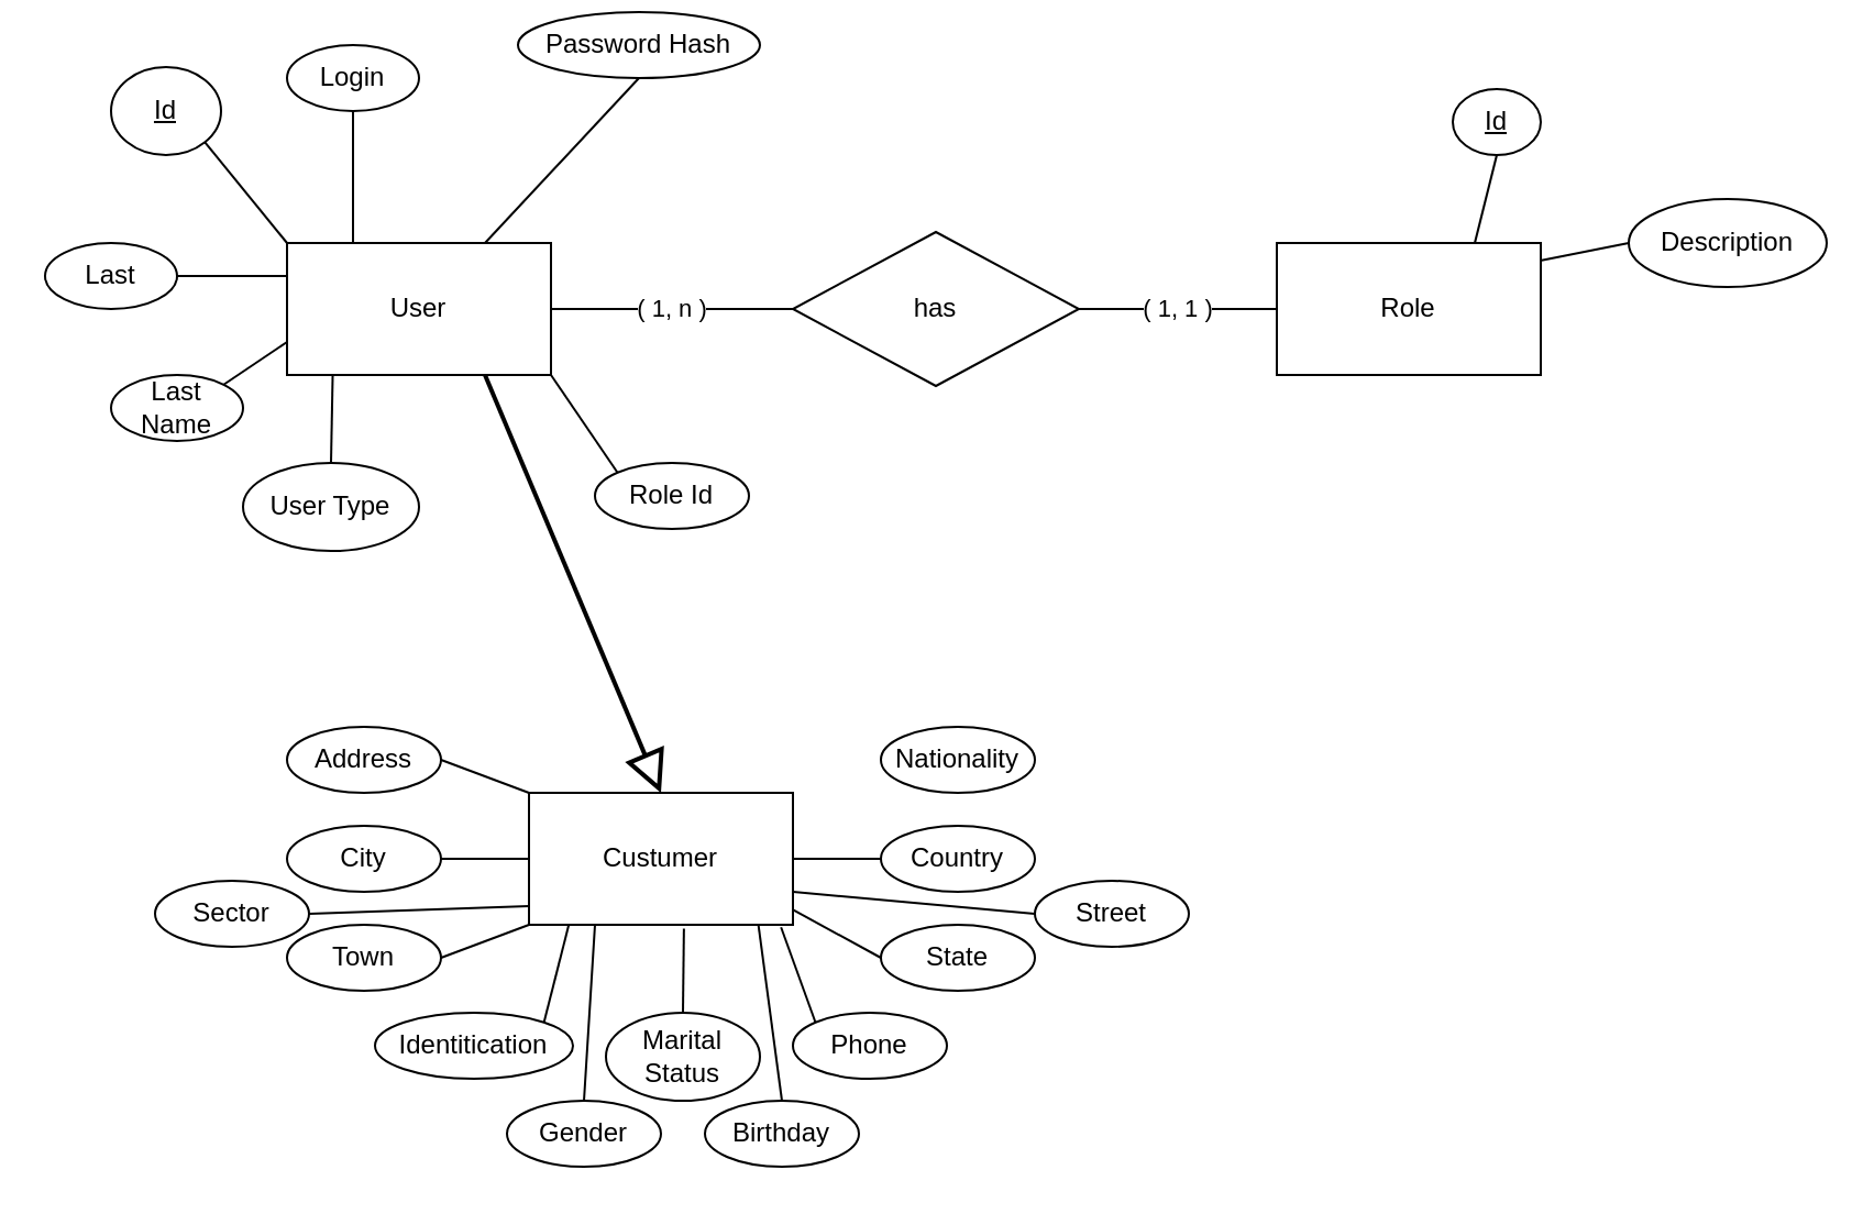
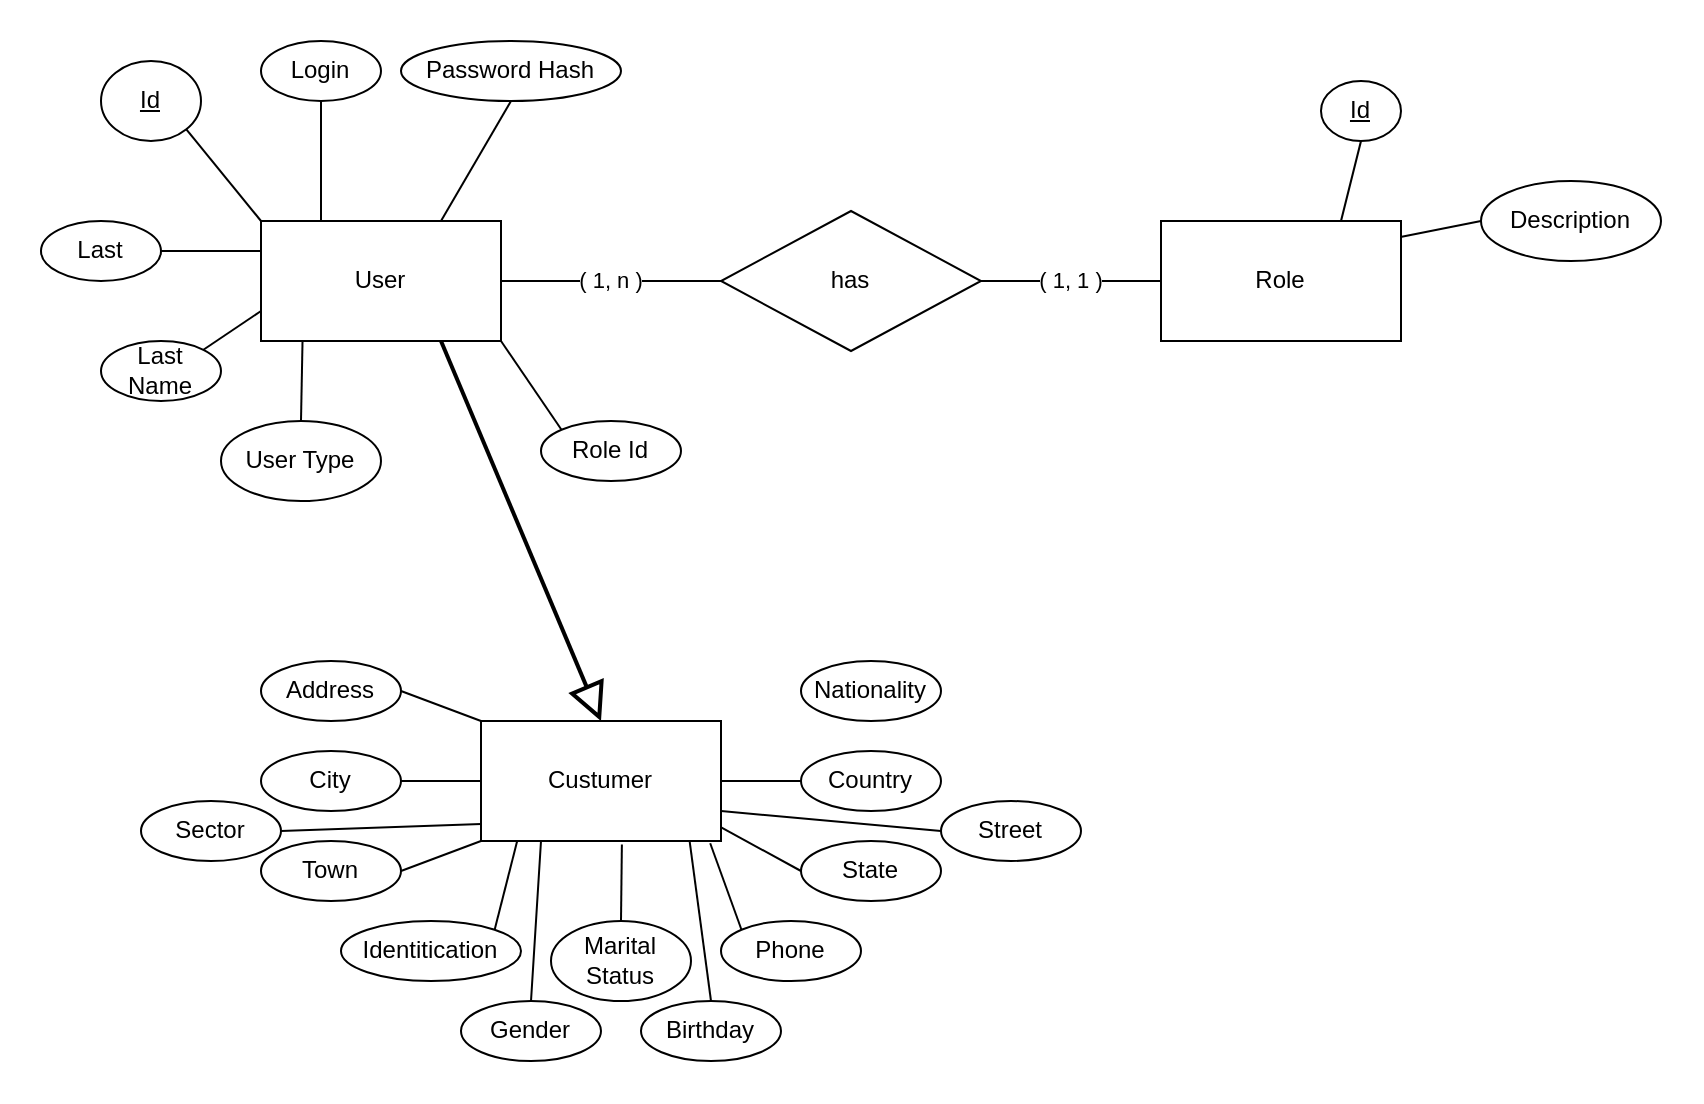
  <mxCell id="0" />
  <mxCell id="1" parent="0" />
  <mxCell id="2" value="( 1, n )" style="edgeStyle=none;html=1;entryX=0;entryY=0.5;entryDx=0;entryDy=0;endArrow=none;endFill=0;" parent="1" source="4" target="25" edge="1"><mxGeometry x="-0.003" relative="1" as="geometry"><mxPoint as="offset" /></mxGeometry></mxCell>
  <mxCell id="3" style="edgeStyle=none;html=1;exitX=0.75;exitY=1;exitDx=0;exitDy=0;entryX=0.5;entryY=0;entryDx=0;entryDy=0;endArrow=block;endFill=0;targetPerimeterSpacing=4;endSize=14;startSize=11;strokeWidth=2;" parent="1" source="4" target="51" edge="1"><mxGeometry relative="1" as="geometry" /></mxCell>
  <mxCell id="4" value="User" style="rounded=0;whiteSpace=wrap;html=1;" parent="1" vertex="1"><mxGeometry x="130" y="110" width="120" height="60" as="geometry" /></mxCell>
  <mxCell id="5" value="( 1, 1 )" style="edgeStyle=none;html=1;exitX=0;exitY=0.5;exitDx=0;exitDy=0;endArrow=none;endFill=0;" parent="1" source="6" target="25" edge="1"><mxGeometry relative="1" as="geometry" /></mxCell>
  <mxCell id="6" value="Role" style="rounded=0;whiteSpace=wrap;html=1;movable=1;resizable=1;rotatable=1;deletable=1;editable=1;connectable=1;" parent="1" vertex="1"><mxGeometry x="580" y="110" width="120" height="60" as="geometry" /></mxCell>
  <mxCell id="7" style="edgeStyle=none;html=1;exitX=1;exitY=1;exitDx=0;exitDy=0;entryX=0;entryY=0;entryDx=0;entryDy=0;endArrow=none;endFill=0;" parent="1" source="8" target="4" edge="1"><mxGeometry relative="1" as="geometry" /></mxCell>
  <mxCell id="8" value="Id" style="ellipse;whiteSpace=wrap;html=1;fontStyle=4" parent="1" vertex="1"><mxGeometry x="50" y="30" width="50" height="40" as="geometry" /></mxCell>
  <mxCell id="9" style="edgeStyle=none;html=1;exitX=0.5;exitY=1;exitDx=0;exitDy=0;entryX=0.25;entryY=0;entryDx=0;entryDy=0;endArrow=none;endFill=0;" parent="1" source="10" target="4" edge="1"><mxGeometry relative="1" as="geometry" /></mxCell>
  <mxCell id="10" value="Login" style="ellipse;whiteSpace=wrap;html=1;" parent="1" vertex="1"><mxGeometry x="130" y="20" width="60" height="30" as="geometry" /></mxCell>
- <mxCell id="11" value="Password Hash" style="ellipse;whiteSpace=wrap;html=1;" parent="1" vertex="1"><mxGeometry x="235" y="5" width="110" height="30" as="geometry" /></mxCell>
+ <mxCell id="11" value="Password Hash" style="ellipse;whiteSpace=wrap;html=1;" parent="1" vertex="1"><mxGeometry x="200" y="20" width="110" height="30" as="geometry" /></mxCell>
  <mxCell id="12" style="edgeStyle=none;html=1;exitX=1;exitY=0.5;exitDx=0;exitDy=0;entryX=0;entryY=0.25;entryDx=0;entryDy=0;endArrow=none;endFill=0;" parent="1" source="13" target="4" edge="1"><mxGeometry relative="1" as="geometry" /></mxCell>
  <mxCell id="13" value="Last" style="ellipse;whiteSpace=wrap;html=1;" parent="1" vertex="1"><mxGeometry x="20" y="110" width="60" height="30" as="geometry" /></mxCell>
  <mxCell id="14" style="edgeStyle=none;html=1;exitX=1;exitY=0;exitDx=0;exitDy=0;entryX=0;entryY=0.75;entryDx=0;entryDy=0;endArrow=none;endFill=0;" parent="1" source="15" target="4" edge="1"><mxGeometry relative="1" as="geometry" /></mxCell>
  <mxCell id="15" value="Last Name" style="ellipse;whiteSpace=wrap;html=1;" parent="1" vertex="1"><mxGeometry x="50" y="170" width="60" height="30" as="geometry" /></mxCell>
  <mxCell id="16" style="edgeStyle=none;html=1;exitX=0.5;exitY=0;exitDx=0;exitDy=0;entryX=0.173;entryY=1.002;entryDx=0;entryDy=0;entryPerimeter=0;endArrow=none;endFill=0;" parent="1" source="17" target="4" edge="1"><mxGeometry relative="1" as="geometry" /></mxCell>
  <mxCell id="17" value="User Type" style="ellipse;whiteSpace=wrap;html=1;" parent="1" vertex="1"><mxGeometry x="110" y="210" width="80" height="40" as="geometry" /></mxCell>
  <mxCell id="18" style="edgeStyle=none;html=1;exitX=0;exitY=0;exitDx=0;exitDy=0;entryX=1;entryY=1;entryDx=0;entryDy=0;endArrow=none;endFill=0;" parent="1" source="19" target="4" edge="1"><mxGeometry relative="1" as="geometry" /></mxCell>
  <mxCell id="19" value="Role&amp;nbsp;Id&lt;span style=&quot;color: rgba(0, 0, 0, 0); font-family: monospace; font-size: 0px; text-align: start;&quot;&gt;%3CmxGraphModel%3E%3Croot%3E%3CmxCell%20id%3D%220%22%2F%3E%3CmxCell%20id%3D%221%22%20parent%3D%220%22%2F%3E%3CmxCell%20id%3D%222%22%20value%3D%22Tipo%20de%20Usuario%22%20style%3D%22ellipse%3BwhiteSpace%3Dwrap%3Bhtml%3D1%3B%22%20vertex%3D%221%22%20parent%3D%221%22%3E%3CmxGeometry%20x%3D%22280%22%20y%3D%22640%22%20width%3D%22120%22%20height%3D%2280%22%20as%3D%22geometry%22%2F%3E%3C%2FmxCell%3E%3C%2Froot%3E%3C%2FmxGraphModel%3E&lt;/span&gt;" style="ellipse;whiteSpace=wrap;html=1;" parent="1" vertex="1"><mxGeometry x="270" y="210" width="70" height="30" as="geometry" /></mxCell>
  <mxCell id="20" style="edgeStyle=none;html=1;exitX=0.5;exitY=1;exitDx=0;exitDy=0;entryX=0.75;entryY=0;entryDx=0;entryDy=0;endArrow=none;endFill=0;movable=1;resizable=1;rotatable=1;deletable=1;editable=1;connectable=1;" parent="1" source="21" target="6" edge="1"><mxGeometry relative="1" as="geometry" /></mxCell>
  <mxCell id="21" value="Id" style="ellipse;whiteSpace=wrap;html=1;movable=1;resizable=1;rotatable=1;deletable=1;editable=1;connectable=1;fontStyle=4" parent="1" vertex="1"><mxGeometry x="660" y="40" width="40" height="30" as="geometry" /></mxCell>
  <mxCell id="22" style="edgeStyle=none;html=1;exitX=0;exitY=0.5;exitDx=0;exitDy=0;entryX=0.998;entryY=0.133;entryDx=0;entryDy=0;entryPerimeter=0;endArrow=none;endFill=0;movable=1;resizable=1;rotatable=1;deletable=1;editable=1;connectable=1;" parent="1" source="23" target="6" edge="1"><mxGeometry relative="1" as="geometry" /></mxCell>
  <mxCell id="23" value="Description" style="ellipse;whiteSpace=wrap;html=1;movable=1;resizable=1;rotatable=1;deletable=1;editable=1;connectable=1;" parent="1" vertex="1"><mxGeometry x="740" y="90" width="90" height="40" as="geometry" /></mxCell>
  <mxCell id="24" value="" style="endArrow=none;html=1;entryX=0.5;entryY=1;entryDx=0;entryDy=0;exitX=0.75;exitY=0;exitDx=0;exitDy=0;" parent="1" source="4" target="11" edge="1"><mxGeometry width="50" height="50" relative="1" as="geometry"><mxPoint x="390" y="160" as="sourcePoint" /><mxPoint x="440" y="110" as="targetPoint" /></mxGeometry></mxCell>
  <mxCell id="25" value="has" style="rhombus;whiteSpace=wrap;html=1;" parent="1" vertex="1"><mxGeometry x="360" y="105" width="130" height="70" as="geometry" /></mxCell>
  <mxCell id="26" style="edgeStyle=none;html=1;exitX=1;exitY=0;exitDx=0;exitDy=0;entryX=0.15;entryY=1.007;entryDx=0;entryDy=0;entryPerimeter=0;endArrow=none;endFill=0;" parent="1" source="27" target="51" edge="1"><mxGeometry relative="1" as="geometry" /></mxCell>
  <mxCell id="27" value="Identitication" style="ellipse;whiteSpace=wrap;html=1;" parent="1" vertex="1"><mxGeometry x="170" y="460" width="90" height="30" as="geometry" /></mxCell>
  <mxCell id="28" style="edgeStyle=none;html=1;exitX=0.5;exitY=0;exitDx=0;exitDy=0;entryX=0.25;entryY=1;entryDx=0;entryDy=0;endArrow=none;endFill=0;" parent="1" source="29" target="51" edge="1"><mxGeometry relative="1" as="geometry" /></mxCell>
  <mxCell id="29" value="Gender" style="ellipse;whiteSpace=wrap;html=1;" parent="1" vertex="1"><mxGeometry x="230" y="500" width="70" height="30" as="geometry" /></mxCell>
  <mxCell id="30" style="edgeStyle=none;html=1;exitX=0.5;exitY=0;exitDx=0;exitDy=0;entryX=0.587;entryY=1.03;entryDx=0;entryDy=0;entryPerimeter=0;endArrow=none;endFill=0;" parent="1" source="31" target="51" edge="1"><mxGeometry relative="1" as="geometry" /></mxCell>
  <mxCell id="31" value="Marital Status" style="ellipse;whiteSpace=wrap;html=1;" parent="1" vertex="1"><mxGeometry x="275" y="460" width="70" height="40" as="geometry" /></mxCell>
  <mxCell id="32" style="edgeStyle=none;html=1;exitX=0.5;exitY=0;exitDx=0;exitDy=0;entryX=0.869;entryY=0.996;entryDx=0;entryDy=0;entryPerimeter=0;endArrow=none;endFill=0;" parent="1" source="33" target="51" edge="1"><mxGeometry relative="1" as="geometry" /></mxCell>
  <mxCell id="33" value="Birthday" style="ellipse;whiteSpace=wrap;html=1;" parent="1" vertex="1"><mxGeometry x="320" y="500" width="70" height="30" as="geometry" /></mxCell>
  <mxCell id="34" style="edgeStyle=none;html=1;exitX=0;exitY=0;exitDx=0;exitDy=0;entryX=0.955;entryY=1.019;entryDx=0;entryDy=0;entryPerimeter=0;endArrow=none;endFill=0;" parent="1" source="35" target="51" edge="1"><mxGeometry relative="1" as="geometry" /></mxCell>
  <mxCell id="35" value="Phone" style="ellipse;whiteSpace=wrap;html=1;" parent="1" vertex="1"><mxGeometry x="360" y="460" width="70" height="30" as="geometry" /></mxCell>
  <mxCell id="36" value="Nationality" style="ellipse;whiteSpace=wrap;html=1;" parent="1" vertex="1"><mxGeometry x="400" y="330" width="70" height="30" as="geometry" /></mxCell>
  <mxCell id="37" style="edgeStyle=none;html=1;exitX=1;exitY=0.5;exitDx=0;exitDy=0;entryX=0;entryY=0;entryDx=0;entryDy=0;endArrow=none;endFill=0;" parent="1" source="38" target="51" edge="1"><mxGeometry relative="1" as="geometry" /></mxCell>
  <mxCell id="38" value="Address" style="ellipse;whiteSpace=wrap;html=1;" parent="1" vertex="1"><mxGeometry x="130" y="330" width="70" height="30" as="geometry" /></mxCell>
  <mxCell id="39" style="edgeStyle=none;html=1;exitX=0;exitY=0.5;exitDx=0;exitDy=0;entryX=1;entryY=0.75;entryDx=0;entryDy=0;endArrow=none;endFill=0;" parent="1" source="40" target="51" edge="1"><mxGeometry relative="1" as="geometry" /></mxCell>
  <mxCell id="40" value="Street" style="ellipse;whiteSpace=wrap;html=1;" parent="1" vertex="1"><mxGeometry x="470" y="400" width="70" height="30" as="geometry" /></mxCell>
  <mxCell id="41" style="edgeStyle=none;html=1;exitX=1;exitY=0.5;exitDx=0;exitDy=0;entryX=0.001;entryY=0.858;entryDx=0;entryDy=0;entryPerimeter=0;endArrow=none;endFill=0;" parent="1" source="42" target="51" edge="1"><mxGeometry relative="1" as="geometry" /></mxCell>
  <mxCell id="42" value="Sector" style="ellipse;whiteSpace=wrap;html=1;" parent="1" vertex="1"><mxGeometry x="70" y="400" width="70" height="30" as="geometry" /></mxCell>
  <mxCell id="43" style="edgeStyle=none;html=1;exitX=1;exitY=0.5;exitDx=0;exitDy=0;entryX=0;entryY=0.5;entryDx=0;entryDy=0;endArrow=none;endFill=0;" parent="1" source="44" target="51" edge="1"><mxGeometry relative="1" as="geometry" /></mxCell>
  <mxCell id="44" value="City" style="ellipse;whiteSpace=wrap;html=1;" parent="1" vertex="1"><mxGeometry x="130" y="375" width="70" height="30" as="geometry" /></mxCell>
  <mxCell id="45" style="edgeStyle=none;html=1;exitX=0;exitY=0.5;exitDx=0;exitDy=0;entryX=1;entryY=0.5;entryDx=0;entryDy=0;endArrow=none;endFill=0;" parent="1" source="46" target="51" edge="1"><mxGeometry relative="1" as="geometry" /></mxCell>
  <mxCell id="46" value="Country" style="ellipse;whiteSpace=wrap;html=1;" parent="1" vertex="1"><mxGeometry x="400" y="375" width="70" height="30" as="geometry" /></mxCell>
  <mxCell id="47" style="edgeStyle=none;html=1;exitX=0;exitY=0.5;exitDx=0;exitDy=0;entryX=0.995;entryY=0.881;entryDx=0;entryDy=0;entryPerimeter=0;endArrow=none;endFill=0;" parent="1" source="48" target="51" edge="1"><mxGeometry relative="1" as="geometry" /></mxCell>
  <mxCell id="48" value="State" style="ellipse;whiteSpace=wrap;html=1;" parent="1" vertex="1"><mxGeometry x="400" y="420" width="70" height="30" as="geometry" /></mxCell>
  <mxCell id="49" style="edgeStyle=none;html=1;exitX=1;exitY=0.5;exitDx=0;exitDy=0;entryX=0;entryY=1;entryDx=0;entryDy=0;endArrow=none;endFill=0;" parent="1" source="50" target="51" edge="1"><mxGeometry relative="1" as="geometry" /></mxCell>
  <mxCell id="50" value="Town" style="ellipse;whiteSpace=wrap;html=1;" parent="1" vertex="1"><mxGeometry x="130" y="420" width="70" height="30" as="geometry" /></mxCell>
  <mxCell id="51" value="Custumer" style="rounded=0;whiteSpace=wrap;html=1;" parent="1" vertex="1"><mxGeometry x="240" y="360" width="120" height="60" as="geometry" /></mxCell>
